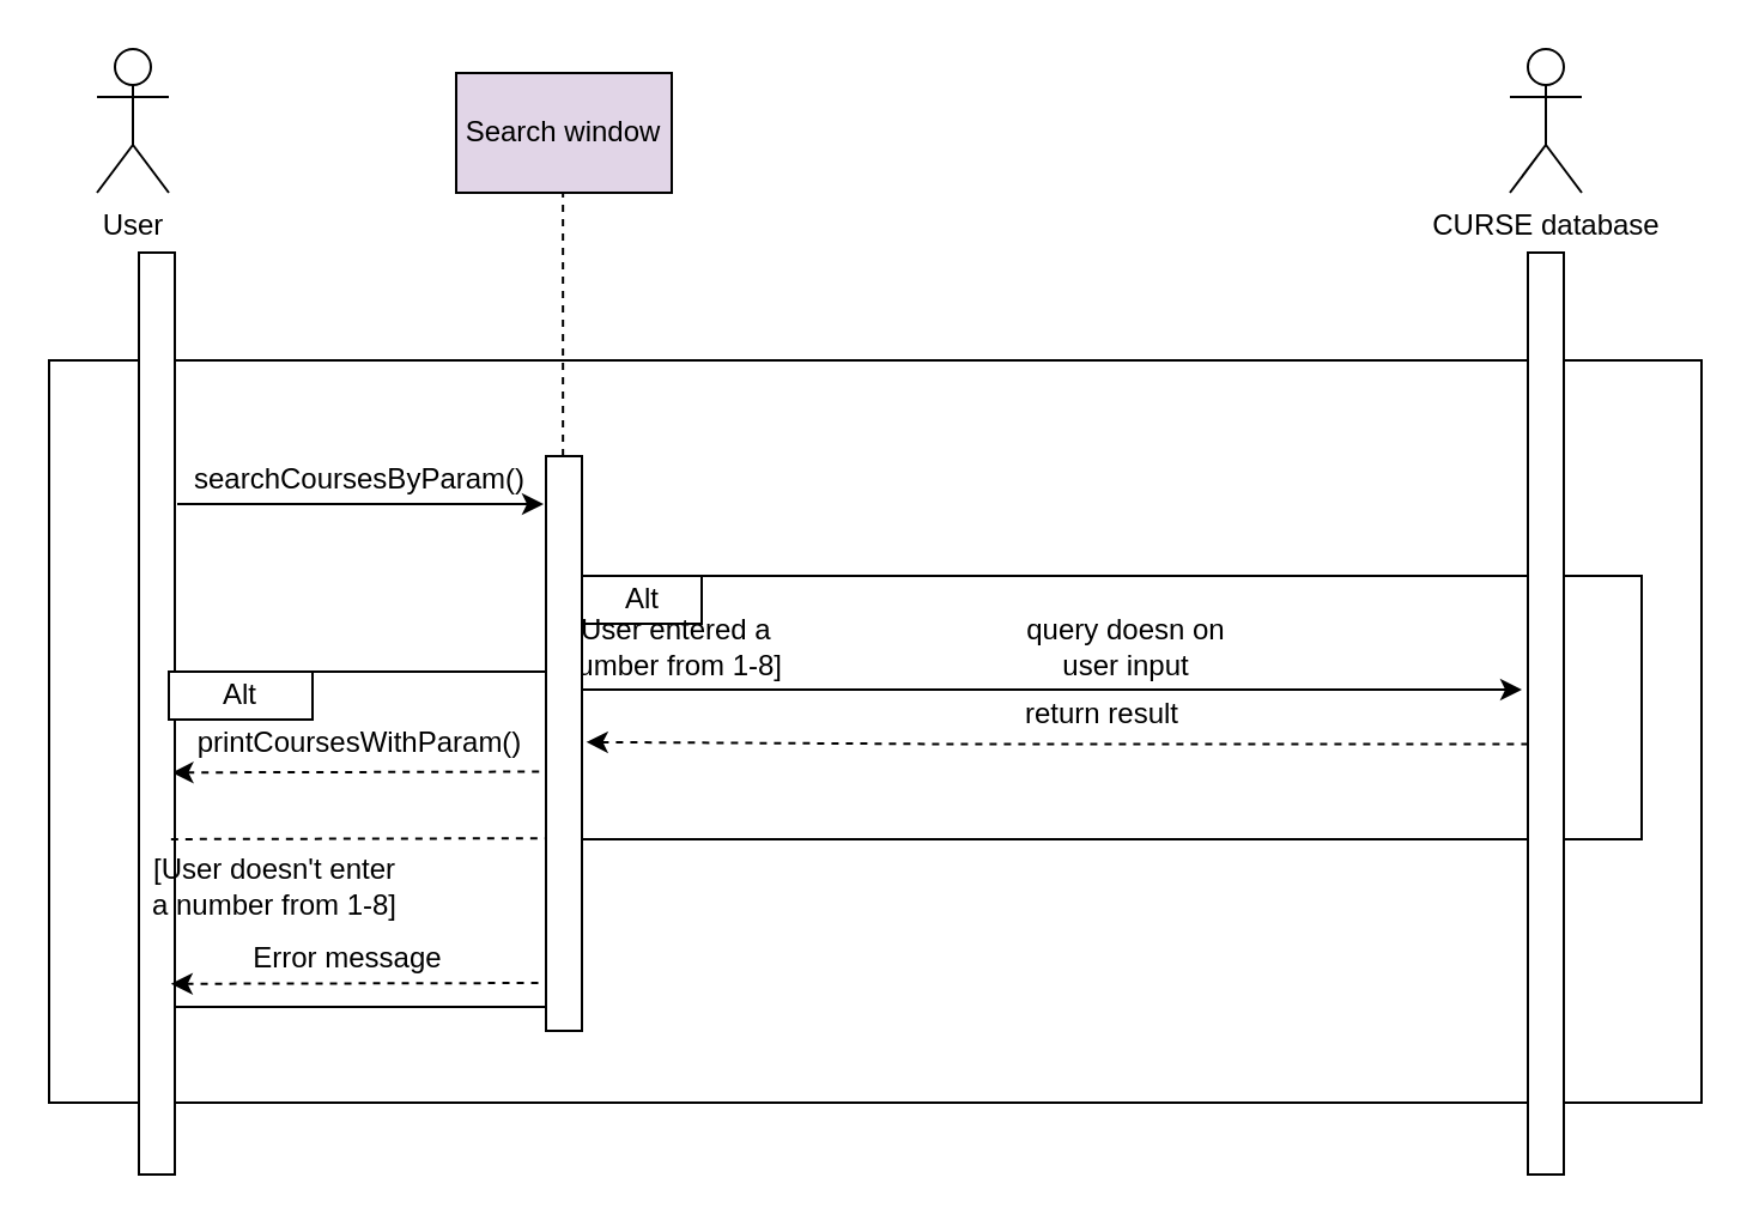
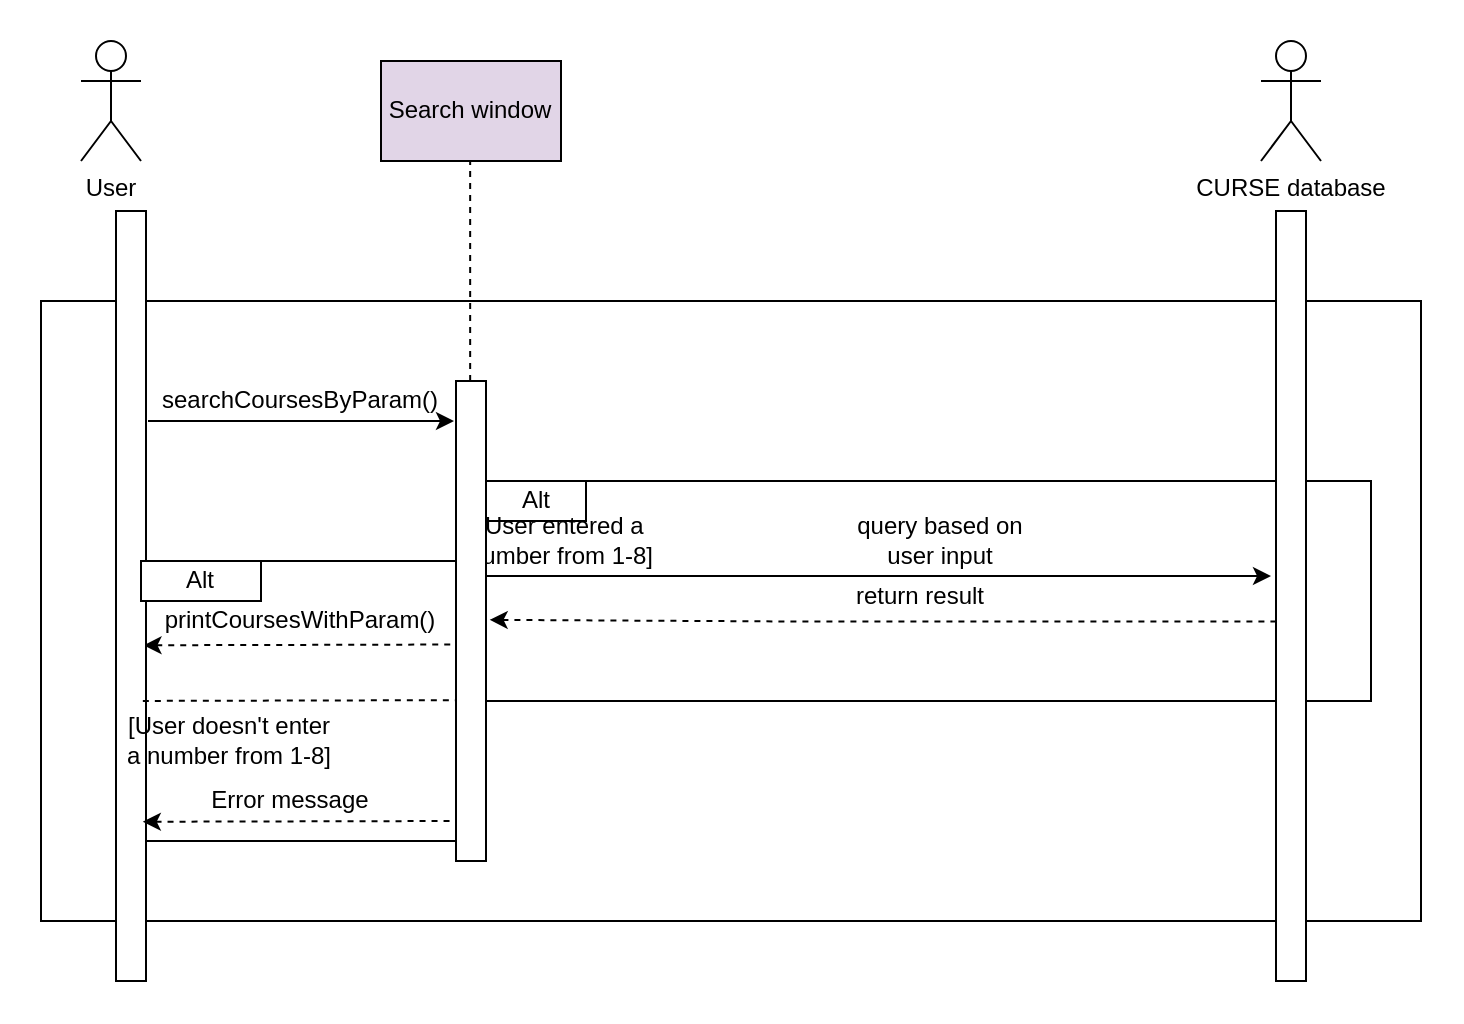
  <mxCell id="0" />
  <mxCell id="1" parent="0" />
  <mxCell id="2" value="" style="rounded=0;whiteSpace=wrap;html=1;" parent="1" vertex="1"><mxGeometry x="20" y="150" width="690" height="310" as="geometry" /></mxCell>
  <mxCell id="3" value="CURSE database&lt;br&gt;" style="shape=umlActor;verticalLabelPosition=bottom;labelBackgroundColor=#ffffff;verticalAlign=top;html=1;outlineConnect=0;" parent="1" vertex="1"><mxGeometry x="630" y="20" width="30" height="60" as="geometry" /></mxCell>
  <mxCell id="4" value="User" style="shape=umlActor;verticalLabelPosition=bottom;labelBackgroundColor=#ffffff;verticalAlign=top;html=1;outlineConnect=0;" parent="1" vertex="1"><mxGeometry x="40" y="20" width="30" height="60" as="geometry" /></mxCell>
  <mxCell id="5" value="Search window" style="rounded=0;whiteSpace=wrap;html=1;fillColor=#e1d5e7;" parent="1" vertex="1"><mxGeometry x="190" y="30" width="90" height="50" as="geometry" /></mxCell>
  <mxCell id="6" value="" style="endArrow=classic;html=1;" parent="1" edge="1"><mxGeometry width="50" height="50" relative="1" as="geometry"><mxPoint x="73.5" y="210" as="sourcePoint" /><mxPoint x="226.5" y="210" as="targetPoint" /></mxGeometry></mxCell>
  <mxCell id="7" value="searchCoursesByParam()" style="text;html=1;strokeColor=none;fillColor=none;align=center;verticalAlign=middle;whiteSpace=wrap;rounded=0;" parent="1" vertex="1"><mxGeometry x="130" y="190" width="40" height="20" as="geometry" /></mxCell>
  <mxCell id="8" value="" style="endArrow=none;dashed=1;html=1;" parent="1" edge="1"><mxGeometry width="50" height="50" relative="1" as="geometry"><mxPoint x="234.58" y="190" as="sourcePoint" /><mxPoint x="234.58" y="80" as="targetPoint" /></mxGeometry></mxCell>
  <mxCell id="9" value="" style="rounded=0;whiteSpace=wrap;html=1;" vertex="1" parent="1"><mxGeometry x="227.5" y="240" width="457.5" height="110" as="geometry" /></mxCell>
  <mxCell id="10" value="" style="rounded=0;whiteSpace=wrap;html=1;" parent="1" vertex="1"><mxGeometry x="637.5" y="105" width="15" height="385" as="geometry" /></mxCell>
- <mxCell id="11" value="query doesn on user input" style="text;html=1;strokeColor=none;fillColor=none;align=center;verticalAlign=middle;whiteSpace=wrap;rounded=0;" parent="1" vertex="1"><mxGeometry x="420" y="260" width="100" height="20" as="geometry" /></mxCell>
+ <mxCell id="11" value="query based on user input" style="text;html=1;strokeColor=none;fillColor=none;align=center;verticalAlign=middle;whiteSpace=wrap;rounded=0;" parent="1" vertex="1"><mxGeometry x="420" y="260" width="100" height="20" as="geometry" /></mxCell>
  <mxCell id="12" value="return result" style="text;html=1;strokeColor=none;fillColor=none;align=center;verticalAlign=middle;whiteSpace=wrap;rounded=0;" parent="1" vertex="1"><mxGeometry x="420" y="287.5" width="80" height="20" as="geometry" /></mxCell>
  <mxCell id="13" value="Alt" style="rounded=0;whiteSpace=wrap;html=1;" vertex="1" parent="1"><mxGeometry x="242.5" y="240" width="50" height="20" as="geometry" /></mxCell>
  <mxCell id="14" value="" style="endArrow=classic;html=1;exitX=0.93;exitY=0.361;exitDx=0;exitDy=0;exitPerimeter=0;" edge="1" parent="1"><mxGeometry width="50" height="50" relative="1" as="geometry"><mxPoint x="242.5" y="287.5" as="sourcePoint" /><mxPoint x="635" y="287.5" as="targetPoint" /><Array as="points" /></mxGeometry></mxCell>
  <mxCell id="15" value="[User entered a number from 1-8]" style="text;html=1;strokeColor=none;fillColor=none;align=center;verticalAlign=middle;whiteSpace=wrap;rounded=0;" vertex="1" parent="1"><mxGeometry x="227.5" y="260" width="105" height="20" as="geometry" /></mxCell>
  <mxCell id="16" value="" style="endArrow=none;dashed=1;html=1;startArrow=classic;startFill=1;exitX=1.001;exitY=0.472;exitDx=0;exitDy=0;exitPerimeter=0;" edge="1" parent="1"><mxGeometry width="50" height="50" relative="1" as="geometry"><mxPoint x="244.345" y="309.41" as="sourcePoint" /><mxPoint x="637.5" y="310.29" as="targetPoint" /><Array as="points"><mxPoint x="402.5" y="310.29" /></Array></mxGeometry></mxCell>
  <mxCell id="17" value="" style="rounded=0;whiteSpace=wrap;html=1;" vertex="1" parent="1"><mxGeometry x="70" y="280" width="160" height="140" as="geometry" /></mxCell>
  <mxCell id="18" value="printCoursesWithParam()" style="text;html=1;strokeColor=none;fillColor=none;align=center;verticalAlign=middle;whiteSpace=wrap;rounded=0;" parent="1" vertex="1"><mxGeometry x="130" y="300" width="40" height="20" as="geometry" /></mxCell>
  <mxCell id="19" value="" style="endArrow=none;dashed=1;html=1;startArrow=classic;startFill=1;exitX=0.917;exitY=0.564;exitDx=0;exitDy=0;exitPerimeter=0;entryX=0.023;entryY=0.549;entryDx=0;entryDy=0;entryPerimeter=0;" edge="1" parent="1" source="20" target="21"><mxGeometry width="50" height="50" relative="1" as="geometry"><mxPoint x="70" y="315" as="sourcePoint" /><mxPoint x="227.5" y="315" as="targetPoint" /></mxGeometry></mxCell>
  <mxCell id="20" value="" style="rounded=0;whiteSpace=wrap;html=1;" parent="1" vertex="1"><mxGeometry x="57.5" y="105" width="15" height="385" as="geometry" /></mxCell>
  <mxCell id="21" value="" style="rounded=0;whiteSpace=wrap;html=1;" parent="1" vertex="1"><mxGeometry x="227.5" y="190" width="15" height="240" as="geometry" /></mxCell>
  <mxCell id="22" value="Alt" style="rounded=0;whiteSpace=wrap;html=1;" vertex="1" parent="1"><mxGeometry x="70" y="280" width="60" height="20" as="geometry" /></mxCell>
  <mxCell id="23" value="[User doesn't enter a number from 1-8]" style="text;html=1;strokeColor=none;fillColor=none;align=center;verticalAlign=middle;whiteSpace=wrap;rounded=0;" vertex="1" parent="1"><mxGeometry x="57.5" y="360" width="112.5" height="20" as="geometry" /></mxCell>
  <mxCell id="24" value="" style="endArrow=none;dashed=1;html=1;startArrow=classic;startFill=1;exitX=0.917;exitY=0.564;exitDx=0;exitDy=0;exitPerimeter=0;entryX=0.023;entryY=0.549;entryDx=0;entryDy=0;entryPerimeter=0;endFill=0;" edge="1" parent="1"><mxGeometry width="50" height="50" relative="1" as="geometry"><mxPoint x="70.905" y="410.38" as="sourcePoint" /><mxPoint x="227.495" y="410" as="targetPoint" /></mxGeometry></mxCell>
  <mxCell id="25" value="Error message" style="text;html=1;strokeColor=none;fillColor=none;align=center;verticalAlign=middle;whiteSpace=wrap;rounded=0;" vertex="1" parent="1"><mxGeometry x="100" y="390" width="90" height="20" as="geometry" /></mxCell>
  <mxCell id="26" value="" style="endArrow=none;dashed=1;html=1;startArrow=none;startFill=0;exitX=0.917;exitY=0.564;exitDx=0;exitDy=0;exitPerimeter=0;entryX=0.023;entryY=0.549;entryDx=0;entryDy=0;entryPerimeter=0;" edge="1" parent="1"><mxGeometry width="50" height="50" relative="1" as="geometry"><mxPoint x="70.915" y="349.96" as="sourcePoint" /><mxPoint x="227.505" y="349.58" as="targetPoint" /></mxGeometry></mxCell>
